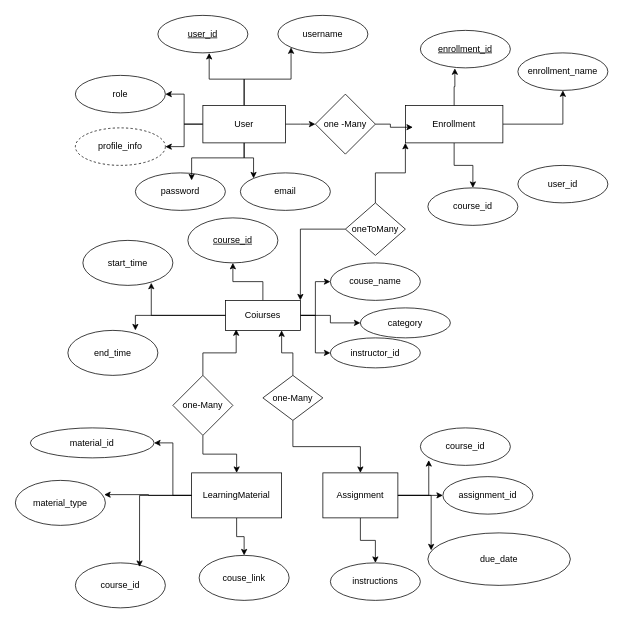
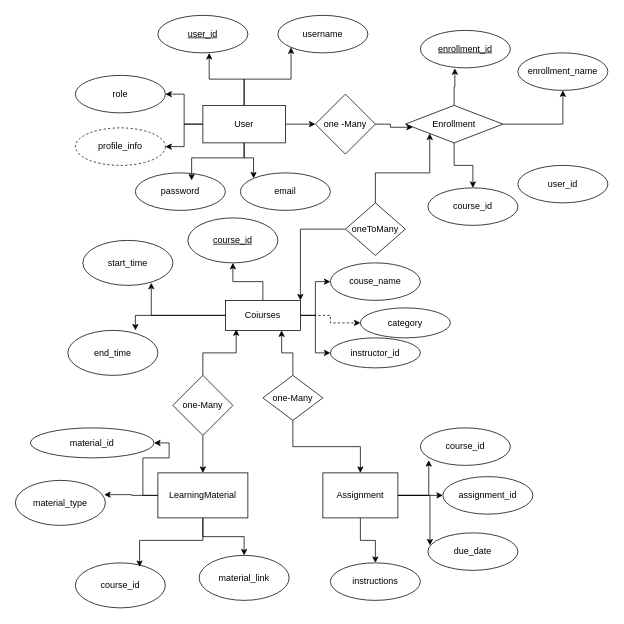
  <mxCell id="0" />
  <mxCell id="1" parent="0" />
  <mxCell id="2" style="edgeStyle=orthogonalEdgeStyle;rounded=0;orthogonalLoop=1;jettySize=auto;html=1;entryX=0;entryY=1;entryDx=0;entryDy=0;" edge="1" parent="1" source="7" target="8"><mxGeometry relative="1" as="geometry" /></mxCell>
  <mxCell id="3" style="edgeStyle=orthogonalEdgeStyle;rounded=0;orthogonalLoop=1;jettySize=auto;html=1;entryX=0;entryY=0;entryDx=0;entryDy=0;" edge="1" parent="1" source="7" target="12"><mxGeometry relative="1" as="geometry" /></mxCell>
  <mxCell id="4" style="edgeStyle=orthogonalEdgeStyle;rounded=0;orthogonalLoop=1;jettySize=auto;html=1;entryX=1;entryY=0.5;entryDx=0;entryDy=0;" edge="1" parent="1" source="7" target="10"><mxGeometry relative="1" as="geometry" /></mxCell>
  <mxCell id="5" style="edgeStyle=orthogonalEdgeStyle;rounded=0;orthogonalLoop=1;jettySize=auto;html=1;entryX=1;entryY=0.5;entryDx=0;entryDy=0;" edge="1" parent="1" source="7" target="11"><mxGeometry relative="1" as="geometry" /></mxCell>
  <mxCell id="6" style="edgeStyle=orthogonalEdgeStyle;rounded=0;orthogonalLoop=1;jettySize=auto;html=1;" edge="1" parent="1" source="7"><mxGeometry relative="1" as="geometry"><mxPoint x="420" y="165" as="targetPoint" /></mxGeometry></mxCell>
  <mxCell id="7" value="User" style="rounded=0;whiteSpace=wrap;html=1;" vertex="1" parent="1"><mxGeometry x="270" y="140" width="110" height="50" as="geometry" /></mxCell>
  <mxCell id="8" value="username" style="ellipse;whiteSpace=wrap;html=1;" vertex="1" parent="1"><mxGeometry x="370" y="20" width="120" height="50" as="geometry" /></mxCell>
  <mxCell id="9" value="&lt;u&gt;user_id&lt;/u&gt;" style="ellipse;whiteSpace=wrap;html=1;" vertex="1" parent="1"><mxGeometry x="210" y="20" width="120" height="50" as="geometry" /></mxCell>
  <mxCell id="10" value="profile_info" style="ellipse;whiteSpace=wrap;html=1;dashed=1;" vertex="1" parent="1"><mxGeometry y="170" width="120" height="50" as="geometry" x="100" /></mxCell>
  <mxCell id="11" value="role" style="ellipse;whiteSpace=wrap;html=1;" vertex="1" parent="1"><mxGeometry y="100" width="120" height="50" as="geometry" x="100" /></mxCell>
  <mxCell id="12" value="email" style="ellipse;whiteSpace=wrap;html=1;" vertex="1" parent="1"><mxGeometry x="320" y="230" width="120" height="50" as="geometry" /></mxCell>
  <mxCell id="13" value="password" style="ellipse;whiteSpace=wrap;html=1;" vertex="1" parent="1"><mxGeometry x="180" y="230" width="120" height="50" as="geometry" /></mxCell>
  <mxCell id="14" style="edgeStyle=orthogonalEdgeStyle;rounded=0;orthogonalLoop=1;jettySize=auto;html=1;entryX=0.625;entryY=0.2;entryDx=0;entryDy=0;entryPerimeter=0;" edge="1" parent="1" source="7" target="13"><mxGeometry relative="1" as="geometry" /></mxCell>
  <mxCell id="15" style="edgeStyle=orthogonalEdgeStyle;rounded=0;orthogonalLoop=1;jettySize=auto;html=1;entryX=0.57;entryY=1.004;entryDx=0;entryDy=0;entryPerimeter=0;" edge="1" parent="1" source="7" target="9"><mxGeometry relative="1" as="geometry" /></mxCell>
  <mxCell id="16" style="edgeStyle=orthogonalEdgeStyle;rounded=0;orthogonalLoop=1;jettySize=auto;html=1;" edge="1" parent="1" source="18" target="19"><mxGeometry relative="1" as="geometry" /></mxCell>
  <mxCell id="17" style="edgeStyle=orthogonalEdgeStyle;rounded=0;orthogonalLoop=1;jettySize=auto;html=1;" edge="1" parent="1" source="18" target="22"><mxGeometry relative="1" as="geometry" /></mxCell>
- <mxCell id="18" value="Enrollment" style="rounded=0;whiteSpace=wrap;html=1;" vertex="1" parent="1"><mxGeometry x="540" y="140" width="130" height="50" as="geometry" /></mxCell>
+ <mxCell id="18" value="Enrollment" style="rhombus;whiteSpace=wrap;html=1;" vertex="1" parent="1"><mxGeometry x="540" y="140" width="130" height="50" as="geometry" /></mxCell>
  <mxCell id="19" value="course_id" style="ellipse;whiteSpace=wrap;html=1;" vertex="1" parent="1"><mxGeometry x="570" y="250" width="120" height="50" as="geometry" /></mxCell>
  <mxCell id="20" value="user_id" style="ellipse;whiteSpace=wrap;html=1;" vertex="1" parent="1"><mxGeometry x="690" y="220" width="120" height="50" as="geometry" /></mxCell>
  <mxCell id="21" value="&lt;u&gt;enrollment_id&lt;/u&gt;" style="ellipse;whiteSpace=wrap;html=1;" vertex="1" parent="1"><mxGeometry x="560" y="40" width="120" height="50" as="geometry" /></mxCell>
  <mxCell id="22" value="enrollment_name" style="ellipse;whiteSpace=wrap;html=1;" vertex="1" parent="1"><mxGeometry x="690" y="70" width="120" height="50" as="geometry" /></mxCell>
  <mxCell id="23" value="one -Many" style="rhombus;whiteSpace=wrap;html=1;" vertex="1" parent="1"><mxGeometry x="420" y="125" width="80" height="80" as="geometry" /></mxCell>
  <mxCell id="24" style="edgeStyle=orthogonalEdgeStyle;rounded=0;orthogonalLoop=1;jettySize=auto;html=1;entryX=0.077;entryY=0.583;entryDx=0;entryDy=0;entryPerimeter=0;" edge="1" parent="1" source="23" target="18"><mxGeometry relative="1" as="geometry" /></mxCell>
  <mxCell id="25" style="edgeStyle=orthogonalEdgeStyle;rounded=0;orthogonalLoop=1;jettySize=auto;html=1;entryX=0.383;entryY=1.012;entryDx=0;entryDy=0;entryPerimeter=0;" edge="1" parent="1" source="18" target="21"><mxGeometry relative="1" as="geometry" /></mxCell>
- <mxCell id="26" style="edgeStyle=orthogonalEdgeStyle;rounded=0;orthogonalLoop=1;jettySize=auto;html=1;" edge="1" parent="1" source="30" target="33"><mxGeometry relative="1" as="geometry" /></mxCell>
+ <mxCell id="26" style="edgeStyle=orthogonalEdgeStyle;rounded=0;orthogonalLoop=1;jettySize=auto;html=1;dashed=1;" edge="1" parent="1" source="30" target="33"><mxGeometry relative="1" as="geometry" /></mxCell>
  <mxCell id="27" style="edgeStyle=orthogonalEdgeStyle;rounded=0;orthogonalLoop=1;jettySize=auto;html=1;" edge="1" parent="1" source="30" target="31"><mxGeometry relative="1" as="geometry" /></mxCell>
  <mxCell id="28" style="edgeStyle=orthogonalEdgeStyle;rounded=0;orthogonalLoop=1;jettySize=auto;html=1;entryX=0;entryY=0.5;entryDx=0;entryDy=0;" edge="1" parent="1" source="30" target="36"><mxGeometry relative="1" as="geometry" /></mxCell>
  <mxCell id="29" style="edgeStyle=orthogonalEdgeStyle;rounded=0;orthogonalLoop=1;jettySize=auto;html=1;" edge="1" parent="1" source="30" target="32"><mxGeometry relative="1" as="geometry" /></mxCell>
  <mxCell id="30" value="Coiurses" style="rounded=0;whiteSpace=wrap;html=1;" vertex="1" parent="1"><mxGeometry x="300" y="400" width="100" height="40" as="geometry" /></mxCell>
  <mxCell id="31" value="couse_name" style="ellipse;whiteSpace=wrap;html=1;" vertex="1" parent="1"><mxGeometry x="440" y="350" width="120" height="50" as="geometry" /></mxCell>
  <mxCell id="32" value="&lt;u&gt;course_id&lt;/u&gt;" style="ellipse;whiteSpace=wrap;html=1;" vertex="1" parent="1"><mxGeometry x="250" y="290" width="120" height="60" as="geometry" /></mxCell>
  <mxCell id="33" value="category" style="ellipse;whiteSpace=wrap;html=1;" vertex="1" parent="1"><mxGeometry x="480" y="410" width="120" height="40" as="geometry" /></mxCell>
  <mxCell id="34" value="end_time" style="ellipse;whiteSpace=wrap;html=1;" vertex="1" parent="1"><mxGeometry x="90" y="440" width="120" height="60" as="geometry" /></mxCell>
  <mxCell id="35" value="start_time" style="ellipse;whiteSpace=wrap;html=1;" vertex="1" parent="1"><mxGeometry x="110" y="320" width="120" height="60" as="geometry" /></mxCell>
  <mxCell id="36" value="instructor_id" style="ellipse;whiteSpace=wrap;html=1;" vertex="1" parent="1"><mxGeometry x="440" y="450" width="120" height="40" as="geometry" /></mxCell>
  <mxCell id="37" style="edgeStyle=orthogonalEdgeStyle;rounded=0;orthogonalLoop=1;jettySize=auto;html=1;entryX=0.76;entryY=0.943;entryDx=0;entryDy=0;entryPerimeter=0;" edge="1" parent="1" source="30" target="35"><mxGeometry relative="1" as="geometry" /></mxCell>
  <mxCell id="38" style="edgeStyle=orthogonalEdgeStyle;rounded=0;orthogonalLoop=1;jettySize=auto;html=1;entryX=0.75;entryY=0;entryDx=0;entryDy=0;entryPerimeter=0;" edge="1" parent="1" source="30" target="34"><mxGeometry relative="1" as="geometry" /></mxCell>
  <mxCell id="39" style="edgeStyle=orthogonalEdgeStyle;rounded=0;orthogonalLoop=1;jettySize=auto;html=1;entryX=0;entryY=1;entryDx=0;entryDy=0;" edge="1" parent="1" source="41" target="18"><mxGeometry relative="1" as="geometry" /></mxCell>
  <mxCell id="40" style="edgeStyle=orthogonalEdgeStyle;rounded=0;orthogonalLoop=1;jettySize=auto;html=1;entryX=1;entryY=0;entryDx=0;entryDy=0;" edge="1" parent="1" source="41" target="30"><mxGeometry relative="1" as="geometry" /></mxCell>
  <mxCell id="41" value="oneToMany" style="rhombus;whiteSpace=wrap;html=1;" vertex="1" parent="1"><mxGeometry x="460" y="270" width="80" height="70" as="geometry" /></mxCell>
  <mxCell id="42" style="edgeStyle=orthogonalEdgeStyle;rounded=0;orthogonalLoop=1;jettySize=auto;html=1;entryX=1;entryY=0.5;entryDx=0;entryDy=0;" edge="1" parent="1" source="44" target="54"><mxGeometry relative="1" as="geometry" /></mxCell>
  <mxCell id="43" style="edgeStyle=orthogonalEdgeStyle;rounded=0;orthogonalLoop=1;jettySize=auto;html=1;" edge="1" parent="1" source="44" target="56"><mxGeometry relative="1" as="geometry" /></mxCell>
- <mxCell id="44" value="LearningMaterial" style="rounded=0;whiteSpace=wrap;html=1;" vertex="1" parent="1"><mxGeometry x="255" y="630" width="120" height="60" as="geometry" /></mxCell>
+ <mxCell id="44" value="LearningMaterial" style="rounded=0;whiteSpace=wrap;html=1;" vertex="1" parent="1"><mxGeometry x="210" y="630" width="120" height="60" as="geometry" /></mxCell>
  <mxCell id="45" style="edgeStyle=orthogonalEdgeStyle;rounded=0;orthogonalLoop=1;jettySize=auto;html=1;" edge="1" parent="1" source="47" target="62"><mxGeometry relative="1" as="geometry" /></mxCell>
  <mxCell id="46" style="edgeStyle=orthogonalEdgeStyle;rounded=0;orthogonalLoop=1;jettySize=auto;html=1;" edge="1" parent="1" source="47" target="63"><mxGeometry relative="1" as="geometry" /></mxCell>
  <mxCell id="47" value="Assignment" style="rounded=0;whiteSpace=wrap;html=1;" vertex="1" parent="1"><mxGeometry x="430" y="630" width="100" height="60" as="geometry" /></mxCell>
  <mxCell id="48" style="edgeStyle=orthogonalEdgeStyle;rounded=0;orthogonalLoop=1;jettySize=auto;html=1;" edge="1" parent="1" source="49" target="44"><mxGeometry relative="1" as="geometry" /></mxCell>
  <mxCell id="49" value="one-Many" style="rhombus;whiteSpace=wrap;html=1;" vertex="1" parent="1"><mxGeometry x="230" y="500" width="80" height="80" as="geometry" /></mxCell>
  <mxCell id="50" style="edgeStyle=orthogonalEdgeStyle;rounded=0;orthogonalLoop=1;jettySize=auto;html=1;entryX=0.144;entryY=0.965;entryDx=0;entryDy=0;entryPerimeter=0;" edge="1" parent="1" source="49" target="30"><mxGeometry relative="1" as="geometry" /></mxCell>
  <mxCell id="51" style="edgeStyle=orthogonalEdgeStyle;rounded=0;orthogonalLoop=1;jettySize=auto;html=1;entryX=0.75;entryY=1;entryDx=0;entryDy=0;" edge="1" parent="1" source="53" target="30"><mxGeometry relative="1" as="geometry" /></mxCell>
  <mxCell id="52" style="edgeStyle=orthogonalEdgeStyle;rounded=0;orthogonalLoop=1;jettySize=auto;html=1;" edge="1" parent="1" source="53" target="47"><mxGeometry relative="1" as="geometry" /></mxCell>
  <mxCell id="53" value="one-Many" style="rhombus;whiteSpace=wrap;html=1;" vertex="1" parent="1"><mxGeometry x="350" y="500" width="80" height="60" as="geometry" /></mxCell>
  <mxCell id="54" value="material_id" style="ellipse;whiteSpace=wrap;html=1;" vertex="1" parent="1"><mxGeometry x="40" y="570" width="165" height="40" as="geometry" /></mxCell>
  <mxCell id="55" value="material_type" style="ellipse;whiteSpace=wrap;html=1;" vertex="1" parent="1"><mxGeometry x="20" y="640" width="120" height="60" as="geometry" /></mxCell>
- <mxCell id="56" value="couse_link" style="ellipse;whiteSpace=wrap;html=1;" vertex="1" parent="1"><mxGeometry x="265" y="740" width="120" height="60" as="geometry" /></mxCell>
+ <mxCell id="56" value="material_link" style="ellipse;whiteSpace=wrap;html=1;" vertex="1" parent="1"><mxGeometry x="265" y="740" width="120" height="60" as="geometry" /></mxCell>
  <mxCell id="57" value="course_id" style="ellipse;whiteSpace=wrap;html=1;" vertex="1" parent="1"><mxGeometry y="750" width="120" height="60" as="geometry" x="100" /></mxCell>
  <mxCell id="58" style="edgeStyle=orthogonalEdgeStyle;rounded=0;orthogonalLoop=1;jettySize=auto;html=1;entryX=0.987;entryY=0.317;entryDx=0;entryDy=0;entryPerimeter=0;" edge="1" parent="1" source="44" target="55"><mxGeometry relative="1" as="geometry" /></mxCell>
  <mxCell id="59" style="edgeStyle=orthogonalEdgeStyle;rounded=0;orthogonalLoop=1;jettySize=auto;html=1;entryX=0.713;entryY=0.09;entryDx=0;entryDy=0;entryPerimeter=0;" edge="1" parent="1" source="44" target="57"><mxGeometry relative="1" as="geometry" /></mxCell>
  <mxCell id="60" value="course_id" style="ellipse;whiteSpace=wrap;html=1;" vertex="1" parent="1"><mxGeometry x="560" y="570" width="120" height="50" as="geometry" /></mxCell>
- <mxCell id="61" value="due_date" style="ellipse;whiteSpace=wrap;html=1;" vertex="1" parent="1"><mxGeometry x="570" y="710" width="190" height="70" as="geometry" /></mxCell>
+ <mxCell id="61" value="due_date" style="ellipse;whiteSpace=wrap;html=1;" vertex="1" parent="1"><mxGeometry x="570" y="710" width="120" height="50" as="geometry" /></mxCell>
  <mxCell id="62" value="assignment_id" style="ellipse;whiteSpace=wrap;html=1;" vertex="1" parent="1"><mxGeometry x="590" y="635" width="120" height="50" as="geometry" /></mxCell>
  <mxCell id="63" value="instructions" style="ellipse;whiteSpace=wrap;html=1;" vertex="1" parent="1"><mxGeometry x="440" y="750" width="120" height="50" as="geometry" /></mxCell>
  <mxCell id="64" style="edgeStyle=orthogonalEdgeStyle;rounded=0;orthogonalLoop=1;jettySize=auto;html=1;entryX=0.093;entryY=0.86;entryDx=0;entryDy=0;entryPerimeter=0;" edge="1" parent="1" source="47" target="60"><mxGeometry relative="1" as="geometry" /></mxCell>
  <mxCell id="65" style="edgeStyle=orthogonalEdgeStyle;rounded=0;orthogonalLoop=1;jettySize=auto;html=1;entryX=0.023;entryY=0.332;entryDx=0;entryDy=0;entryPerimeter=0;" edge="1" parent="1" source="47" target="61"><mxGeometry relative="1" as="geometry" /></mxCell>
